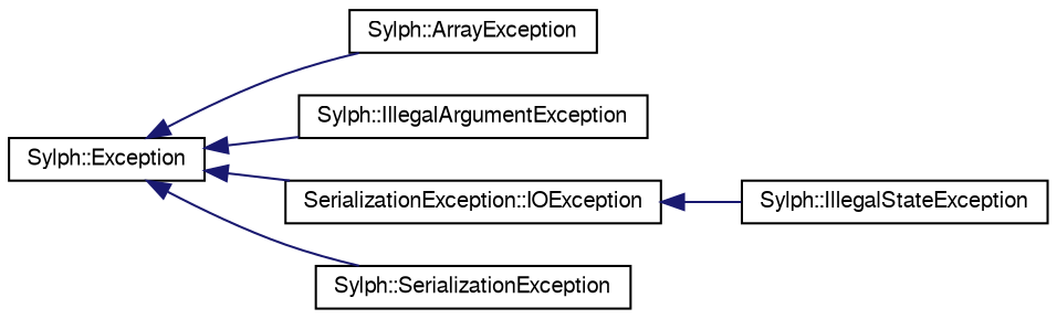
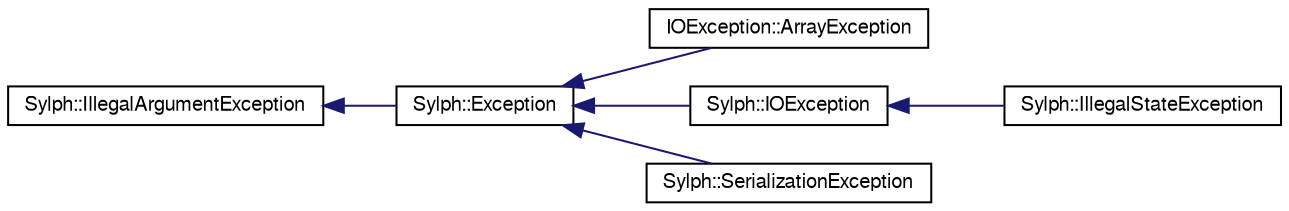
  digraph {
    rankdir=LR
    node [color=black fillcolor=white fontname=FreeSans fontsize=10 shape=record style=filled]
    edge [color=midnightblue dir=back fontname=FreeSans fontsize=10 labelfontname=FreeSans labelfontsize=10 style=solid]
    n1 [height=0.2 label="Sylph::Exception" width=0.4]
-   n2 [height=0.2 label="Sylph::ArrayException" width=0.4]
+   n2 [height=0.2 label="IOException::ArrayException" width=0.4]
    n3 [height=0.2 label="Sylph::IllegalArgumentException" width=0.4]
-   n4 [height=0.2 label="SerializationException::IOException" width=0.4]
+   n4 [height=0.2 label="Sylph::IOException" width=0.4]
    n5 [height=0.2 label="Sylph::SerializationException" width=0.4]
    n6 [height=0.2 label="Sylph::IllegalStateException" width=0.4]
    n1 -> n2
-   n1 -> n3
+   n3 -> n1
    n1 -> n4
    n1 -> n5
    n4 -> n6
  }
